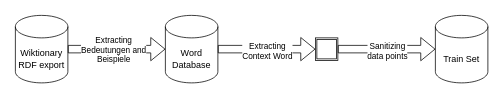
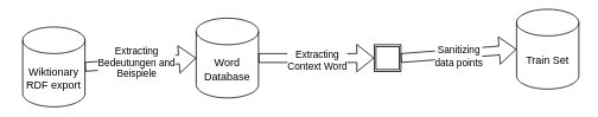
  <mxCell id="0" />
  <mxCell id="1" parent="0" />
- <mxCell id="2" value="Wiktionary&lt;div&gt;RDF export&lt;/div&gt;" style="shape=cylinder3;whiteSpace=wrap;html=1;boundedLbl=1;backgroundOutline=1;size=15;" parent="1" vertex="1"><mxGeometry x="20" y="20" width="70" height="90" as="geometry" /></mxCell>
+ <mxCell id="2" value="Wiktionary&lt;div&gt;RDF export&lt;/div&gt;" style="shape=cylinder3;whiteSpace=wrap;html=1;boundedLbl=1;backgroundOutline=1;size=15;" parent="1" vertex="1"><mxGeometry x="25" y="30" width="70" height="90" as="geometry" /></mxCell>
  <mxCell id="3" value="Word&lt;div&gt;Database&lt;/div&gt;" style="shape=cylinder3;whiteSpace=wrap;html=1;boundedLbl=1;backgroundOutline=1;size=15;" parent="1" vertex="1"><mxGeometry x="220" y="20" width="70" height="90" as="geometry" /></mxCell>
  <mxCell id="4" value="" style="shape=flexArrow;endArrow=classic;html=1;rounded=0;exitX=1;exitY=0.5;exitDx=0;exitDy=0;exitPerimeter=0;entryX=0;entryY=0.5;entryDx=0;entryDy=0;entryPerimeter=0;" parent="1" source="2" target="3" edge="1"><mxGeometry width="50" height="50" relative="1" as="geometry"><mxPoint x="340" y="410" as="sourcePoint" /><mxPoint x="390" y="360" as="targetPoint" /></mxGeometry></mxCell>
  <mxCell id="5" value="Extracting&lt;div&gt;Bedeutungen and&lt;/div&gt;&lt;div&gt;Beispiele&lt;/div&gt;" style="edgeLabel;html=1;align=center;verticalAlign=middle;resizable=0;points=[];" parent="4" vertex="1" connectable="0"><mxGeometry y="-2" relative="1" as="geometry"><mxPoint x="-5" y="-2" as="offset" /></mxGeometry></mxCell>
  <mxCell id="6" value="" style="shape=flexArrow;endArrow=classic;html=1;rounded=0;exitX=1;exitY=0.5;exitDx=0;exitDy=0;exitPerimeter=0;entryX=0;entryY=0.5;entryDx=0;entryDy=0;" parent="1" source="3" target="9" edge="1"><mxGeometry width="50" height="50" relative="1" as="geometry"><mxPoint x="365" y="64.5" as="sourcePoint" /><mxPoint x="450" y="65" as="targetPoint" /></mxGeometry></mxCell>
  <mxCell id="7" value="Extracting&lt;div&gt;Context Word&lt;/div&gt;" style="edgeLabel;html=1;align=center;verticalAlign=middle;resizable=0;points=[];" parent="6" vertex="1" connectable="0"><mxGeometry y="-2" relative="1" as="geometry"><mxPoint as="offset" /></mxGeometry></mxCell>
- <mxCell id="8" value="Train Set" style="shape=cylinder3;whiteSpace=wrap;html=1;boundedLbl=1;backgroundOutline=1;size=15;" parent="1" vertex="1"><mxGeometry x="580" y="20" width="70" height="90" as="geometry" /></mxCell>
+ <mxCell id="8" value="Train Set" style="shape=cylinder3;whiteSpace=wrap;html=1;boundedLbl=1;backgroundOutline=1;size=15;" parent="1" vertex="1"><mxGeometry x="580" y="10" width="70" height="90" as="geometry" /></mxCell>
  <mxCell id="9" value="" style="shape=ext;double=1;rounded=0;whiteSpace=wrap;html=1;" parent="1" vertex="1"><mxGeometry x="420" y="50" width="30" height="30" as="geometry" /></mxCell>
  <mxCell id="10" value="" style="shape=flexArrow;endArrow=classic;html=1;rounded=0;exitX=1;exitY=0.5;exitDx=0;exitDy=0;entryX=0;entryY=0.5;entryDx=0;entryDy=0;entryPerimeter=0;" parent="1" source="9" target="8" edge="1"><mxGeometry width="50" height="50" relative="1" as="geometry"><mxPoint x="480" y="64.5" as="sourcePoint" /><mxPoint x="610" y="64.5" as="targetPoint" /></mxGeometry></mxCell>
  <mxCell id="11" value="Sanitizing&lt;div&gt;data points&lt;/div&gt;" style="edgeLabel;html=1;align=center;verticalAlign=middle;resizable=0;points=[];" parent="10" vertex="1" connectable="0"><mxGeometry y="-2" relative="1" as="geometry"><mxPoint as="offset" /></mxGeometry></mxCell>
